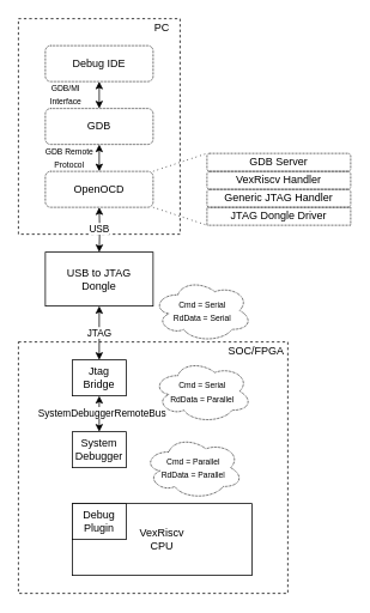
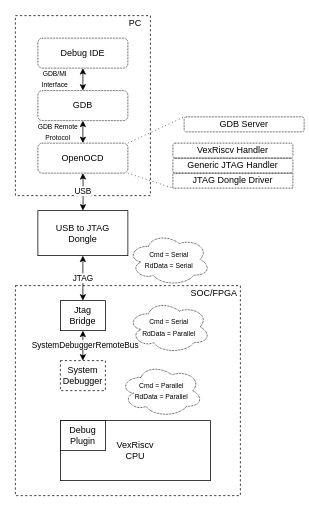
  <mxCell id="0" />
  <mxCell id="1" parent="0" />
  <mxCell id="2" value="" style="rounded=0;whiteSpace=wrap;html=1;fillColor=none;dashed=1;" vertex="1" parent="1"><mxGeometry x="20" y="20" width="180" height="240" as="geometry" /></mxCell>
  <mxCell id="3" value="VexRiscv&lt;br&gt;CPU" style="rounded=0;whiteSpace=wrap;html=1;" vertex="1" parent="1"><mxGeometry x="80" y="560" width="200" height="80" as="geometry" /></mxCell>
  <mxCell id="4" value="Debug&lt;br&gt;Plugin" style="rounded=0;whiteSpace=wrap;html=1;" vertex="1" parent="1"><mxGeometry x="80" y="560" width="60" height="40" as="geometry" /></mxCell>
- <mxCell id="5" value="System&lt;br&gt;Debugger" style="rounded=0;whiteSpace=wrap;html=1;" vertex="1" parent="1"><mxGeometry x="80" y="480" width="60" height="40" as="geometry" /></mxCell>
+ <mxCell id="5" value="System&lt;br&gt;Debugger" style="rounded=0;whiteSpace=wrap;html=1;dashed=1;" vertex="1" parent="1"><mxGeometry x="80" y="480" width="60" height="40" as="geometry" /></mxCell>
  <mxCell id="6" value="Jtag&lt;br&gt;Bridge" style="rounded=0;whiteSpace=wrap;html=1;" vertex="1" parent="1"><mxGeometry x="80" y="400" width="60" height="40" as="geometry" /></mxCell>
  <mxCell id="7" value="" style="endArrow=classic;startArrow=classic;html=1;exitX=0.5;exitY=1;exitDx=0;exitDy=0;entryX=0.5;entryY=0;entryDx=0;entryDy=0;" edge="1" parent="1" source="6" target="5"><mxGeometry width="50" height="50" relative="1" as="geometry"><mxPoint x="-210" y="730" as="sourcePoint" /><mxPoint x="-80" y="600" as="targetPoint" /></mxGeometry></mxCell>
  <mxCell id="8" value="SystemDebuggerRemoteBus" style="edgeLabel;html=1;align=center;verticalAlign=middle;resizable=0;points=[];" vertex="1" connectable="0" parent="7"><mxGeometry x="-0.092" y="2" relative="1" as="geometry"><mxPoint as="offset" /></mxGeometry></mxCell>
  <mxCell id="9" value="JTAG" style="endArrow=classic;startArrow=classic;html=1;exitX=0.5;exitY=0;exitDx=0;exitDy=0;entryX=0.5;entryY=1;entryDx=0;entryDy=0;" edge="1" parent="1" source="6" target="12"><mxGeometry width="50" height="50" relative="1" as="geometry"><mxPoint x="70" y="390" as="sourcePoint" /><mxPoint x="110" y="320" as="targetPoint" /></mxGeometry></mxCell>
  <mxCell id="10" value="" style="rounded=0;whiteSpace=wrap;html=1;fillColor=none;dashed=1;" vertex="1" parent="1"><mxGeometry x="20" y="380" width="300" height="280" as="geometry" /></mxCell>
  <mxCell id="11" value="SOC/FPGA" style="text;html=1;strokeColor=none;fillColor=none;align=center;verticalAlign=middle;whiteSpace=wrap;rounded=0;dashed=1;" vertex="1" parent="1"><mxGeometry x="250" y="380" width="70" height="20" as="geometry" /></mxCell>
  <mxCell id="12" value="USB to JTAG&lt;br&gt;Dongle" style="rounded=0;whiteSpace=wrap;html=1;fillColor=none;" vertex="1" parent="1"><mxGeometry x="50" y="280" width="120" height="60" as="geometry" /></mxCell>
  <mxCell id="13" value="" style="edgeStyle=orthogonalEdgeStyle;rounded=0;orthogonalLoop=1;jettySize=auto;html=1;exitX=0.5;exitY=1;exitDx=0;exitDy=0;startArrow=classic;startFill=1;" edge="1" parent="1" target="12"><mxGeometry relative="1" as="geometry"><mxPoint x="110" y="230" as="sourcePoint" /></mxGeometry></mxCell>
  <mxCell id="14" value="USB" style="edgeLabel;html=1;align=center;verticalAlign=middle;resizable=0;points=[];" vertex="1" connectable="0" parent="13"><mxGeometry x="-0.081" y="-1" relative="1" as="geometry"><mxPoint as="offset" /></mxGeometry></mxCell>
  <mxCell id="15" value="OpenOCD" style="rounded=1;whiteSpace=wrap;html=1;fillColor=none;dashed=1;dashPattern=1 1;" vertex="1" parent="1"><mxGeometry x="50" y="190" width="120" height="40" as="geometry" /></mxCell>
  <mxCell id="16" value="GDB" style="rounded=1;whiteSpace=wrap;html=1;fillColor=none;dashed=1;dashPattern=1 1;" vertex="1" parent="1"><mxGeometry x="50" y="120" width="120" height="40" as="geometry" /></mxCell>
  <mxCell id="17" value="Debug IDE" style="rounded=1;whiteSpace=wrap;html=1;fillColor=none;dashed=1;dashPattern=1 1;" vertex="1" parent="1"><mxGeometry x="50" y="50" width="120" height="40" as="geometry" /></mxCell>
  <mxCell id="18" value="" style="endArrow=classic;startArrow=classic;html=1;entryX=0.5;entryY=1;entryDx=0;entryDy=0;exitX=0.5;exitY=0;exitDx=0;exitDy=0;" edge="1" parent="1" source="16" target="17"><mxGeometry width="50" height="50" relative="1" as="geometry"><mxPoint x="-55" y="130" as="sourcePoint" /><mxPoint x="-5" y="80" as="targetPoint" /></mxGeometry></mxCell>
  <mxCell id="19" value="" style="endArrow=classic;startArrow=classic;html=1;entryX=0.5;entryY=1;entryDx=0;entryDy=0;exitX=0.5;exitY=0;exitDx=0;exitDy=0;" edge="1" parent="1" source="15" target="16"><mxGeometry width="50" height="50" relative="1" as="geometry"><mxPoint x="-175" y="210" as="sourcePoint" /><mxPoint x="-125" y="160" as="targetPoint" /></mxGeometry></mxCell>
  <mxCell id="20" value="&lt;font style=&quot;font-size: 9px&quot;&gt;Cmd = Serial&lt;br&gt;RdData = Parallel&lt;/font&gt;" style="ellipse;shape=cloud;whiteSpace=wrap;html=1;dashed=1;dashPattern=1 1;fillColor=none;" vertex="1" parent="1"><mxGeometry x="170" y="400" width="110" height="70" as="geometry" /></mxCell>
  <mxCell id="21" value="&lt;font style=&quot;font-size: 9px&quot;&gt;Cmd = Parallel&lt;br&gt;RdData = Parallel&lt;/font&gt;" style="ellipse;shape=cloud;whiteSpace=wrap;html=1;dashed=1;dashPattern=1 1;fillColor=none;" vertex="1" parent="1"><mxGeometry x="160" y="485" width="110" height="70" as="geometry" /></mxCell>
  <mxCell id="22" value="&lt;font style=&quot;font-size: 9px&quot;&gt;Cmd = Serial&lt;br&gt;RdData = Serial&lt;/font&gt;" style="ellipse;shape=cloud;whiteSpace=wrap;html=1;dashed=1;dashPattern=1 1;fillColor=none;" vertex="1" parent="1"><mxGeometry x="170" y="310" width="110" height="70" as="geometry" /></mxCell>
  <mxCell id="23" value="PC" style="text;html=1;strokeColor=none;fillColor=none;align=center;verticalAlign=middle;whiteSpace=wrap;rounded=0;dashed=1;" vertex="1" parent="1"><mxGeometry x="160" y="20" width="40" height="20" as="geometry" /></mxCell>
- <mxCell id="24" value="GDB Server" style="rounded=1;whiteSpace=wrap;html=1;dashed=1;dashPattern=1 1;fillColor=none;" vertex="1" parent="1"><mxGeometry x="230" y="170" width="160" height="20" as="geometry" /></mxCell>
+ <mxCell id="24" value="GDB Server" style="rounded=1;whiteSpace=wrap;html=1;dashed=1;dashPattern=1 1;fillColor=none;" vertex="1" parent="1"><mxGeometry x="245" y="155" width="160" height="20" as="geometry" /></mxCell>
  <mxCell id="25" value="JTAG Dongle Driver" style="whiteSpace=wrap;html=1;dashed=1;dashPattern=1 1;fillColor=none;rounded=0;" vertex="1" parent="1"><mxGeometry x="230" y="230" width="160" height="20" as="geometry" /></mxCell>
  <mxCell id="26" value="VexRiscv Handler" style="rounded=1;whiteSpace=wrap;html=1;dashed=1;dashPattern=1 1;fillColor=none;" vertex="1" parent="1"><mxGeometry x="230" y="190" width="160" height="20" as="geometry" /></mxCell>
  <mxCell id="27" value="Generic JTAG Handler" style="rounded=1;whiteSpace=wrap;html=1;dashed=1;dashPattern=1 1;fillColor=none;" vertex="1" parent="1"><mxGeometry x="230" y="210" width="160" height="20" as="geometry" /></mxCell>
  <mxCell id="28" value="" style="endArrow=none;dashed=1;html=1;exitX=1;exitY=0;exitDx=0;exitDy=0;entryX=0;entryY=0;entryDx=0;entryDy=0;dashPattern=1 4;" edge="1" parent="1" source="15" target="24"><mxGeometry width="50" height="50" relative="1" as="geometry"><mxPoint x="230" y="150" as="sourcePoint" /><mxPoint x="310" y="90" as="targetPoint" /></mxGeometry></mxCell>
  <mxCell id="29" value="" style="endArrow=none;dashed=1;html=1;exitX=1;exitY=1;exitDx=0;exitDy=0;entryX=0;entryY=1;entryDx=0;entryDy=0;dashPattern=1 4;" edge="1" parent="1" source="15" target="25"><mxGeometry width="50" height="50" relative="1" as="geometry"><mxPoint x="180" y="200" as="sourcePoint" /><mxPoint x="240" y="180" as="targetPoint" /></mxGeometry></mxCell>
  <mxCell id="30" value="&lt;font style=&quot;font-size: 9px&quot;&gt;GDB Remote Protocol&lt;/font&gt;" style="text;html=1;strokeColor=none;fillColor=none;align=center;verticalAlign=middle;whiteSpace=wrap;rounded=0;dashed=1;dashPattern=1 1;" vertex="1" parent="1"><mxGeometry x="32" y="164" width="90" height="20" as="geometry" /></mxCell>
  <mxCell id="31" value="&lt;font style=&quot;font-size: 9px&quot;&gt;GDB/MI&lt;br&gt;Interface&lt;br&gt;&lt;/font&gt;" style="text;html=1;strokeColor=none;fillColor=none;align=center;verticalAlign=middle;whiteSpace=wrap;rounded=0;dashed=1;dashPattern=1 1;" vertex="1" parent="1"><mxGeometry x="28" y="94" width="90" height="20" as="geometry" /></mxCell>
